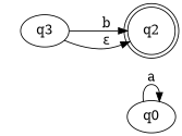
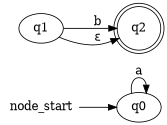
  digraph {
    rankdir=LR
+   node_start [shape=none]
    q0
    n3 [label=q2 shape=doublecircle]
-   q1 [label=q3]
+   q1
+   node_start -> q0
    q0 -> q0 [label=a]
    q1 -> n3 [label=b]
    q1 -> n3 [label="ε"]
  }
